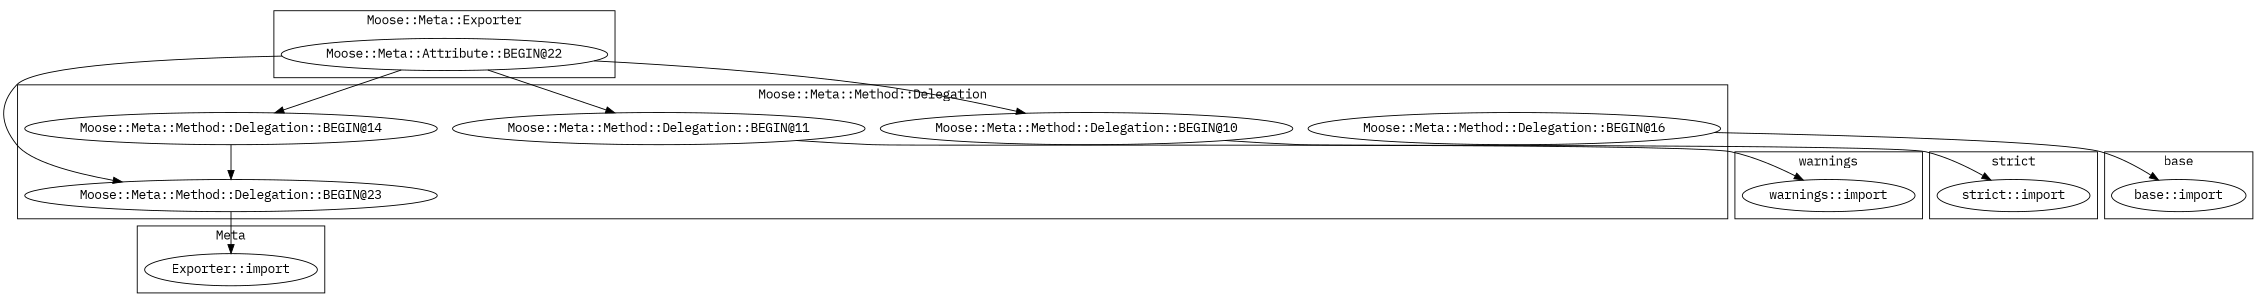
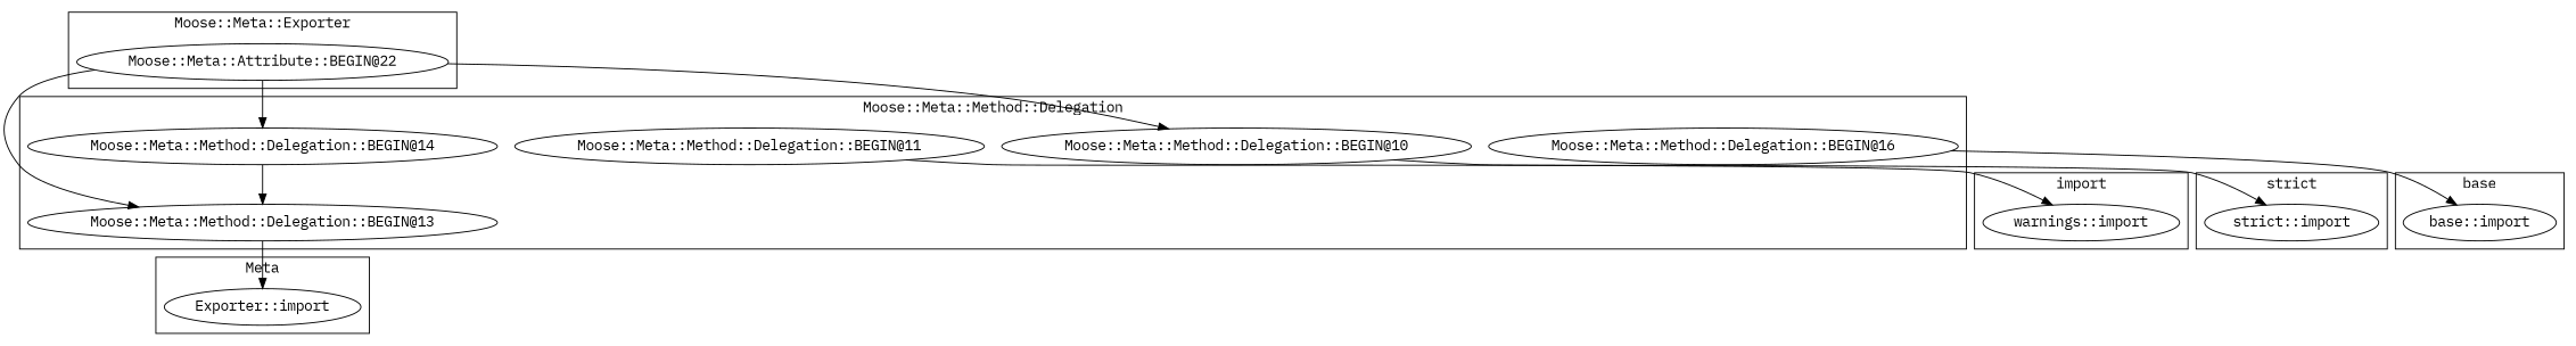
  digraph {
    fontname="IBM Plex Mono"
    node [fontname="IBM Plex Mono"]
    edge [fontname="IBM Plex Mono"]
    "Exporter::import"
    "base::import"
    "Moose::Meta::Attribute::BEGIN@22"
    "warnings::import"
    "strict::import"
    "Moose::Meta::Method::Delegation::BEGIN@11"
-   "Moose::Meta::Method::Delegation::BEGIN@13" [label="Moose::Meta::Method::Delegation::BEGIN@23"]
+   "Moose::Meta::Method::Delegation::BEGIN@13"
    "Moose::Meta::Method::Delegation::BEGIN@10"
    "Moose::Meta::Method::Delegation::BEGIN@14"
    "Moose::Meta::Method::Delegation::BEGIN@16"
    subgraph cluster_1 {
      label=Meta
      "Exporter::import"
    }
    subgraph cluster_2 {
      label=base
      "base::import"
    }
    subgraph cluster_3 {
      label="Moose::Meta::Exporter"
      "Moose::Meta::Attribute::BEGIN@22"
    }
    subgraph cluster_4 {
-     label=warnings
+     label=import
      "warnings::import"
    }
    subgraph cluster_5 {
      label="strict"
      "strict::import"
    }
    subgraph cluster_6 {
      label="Moose::Meta::Method::Delegation"
      "Moose::Meta::Method::Delegation::BEGIN@11"
      "Moose::Meta::Method::Delegation::BEGIN@13"
      "Moose::Meta::Method::Delegation::BEGIN@10"
      "Moose::Meta::Method::Delegation::BEGIN@14"
      "Moose::Meta::Method::Delegation::BEGIN@16"
    }
-   "Moose::Meta::Attribute::BEGIN@22" -> "Moose::Meta::Method::Delegation::BEGIN@11"
    "Moose::Meta::Attribute::BEGIN@22" -> "Moose::Meta::Method::Delegation::BEGIN@13"
    "Moose::Meta::Attribute::BEGIN@22" -> "Moose::Meta::Method::Delegation::BEGIN@10"
    "Moose::Meta::Attribute::BEGIN@22" -> "Moose::Meta::Method::Delegation::BEGIN@14"
    "Moose::Meta::Method::Delegation::BEGIN@11" -> "warnings::import"
    "Moose::Meta::Method::Delegation::BEGIN@13" -> "Exporter::import"
    "Moose::Meta::Method::Delegation::BEGIN@10" -> "strict::import"
    "Moose::Meta::Method::Delegation::BEGIN@14" -> "Moose::Meta::Method::Delegation::BEGIN@13"
    "Moose::Meta::Method::Delegation::BEGIN@16" -> "base::import"
  }
